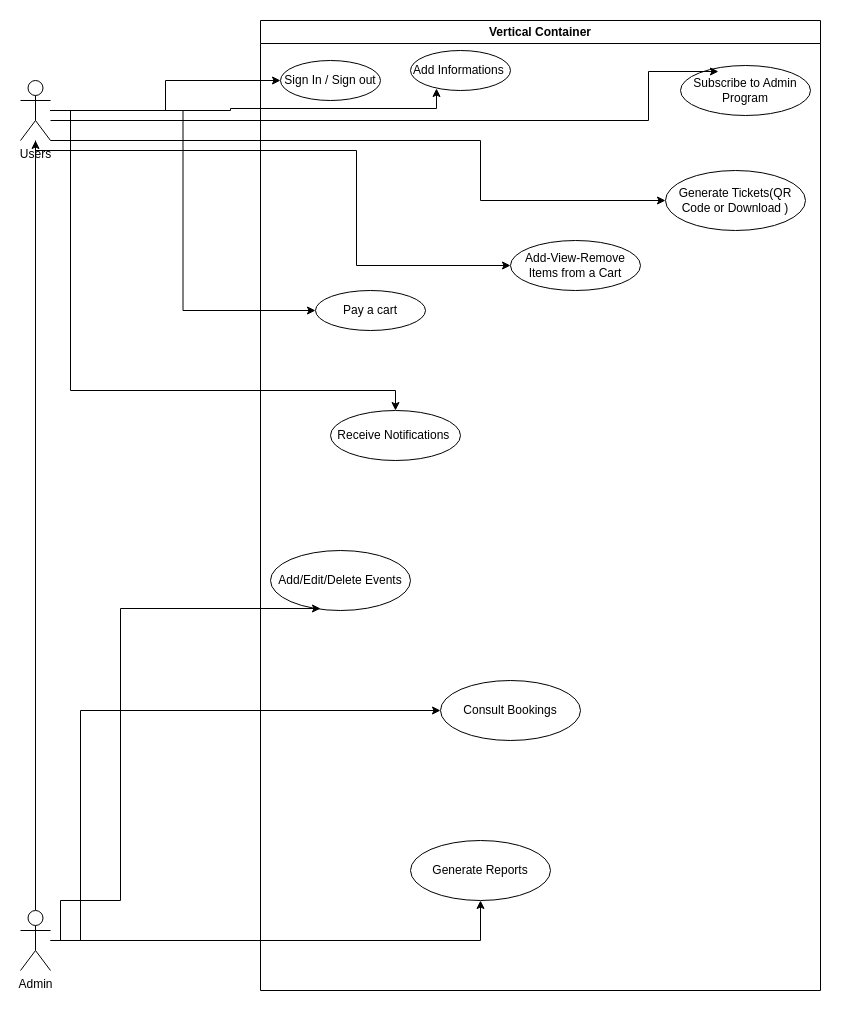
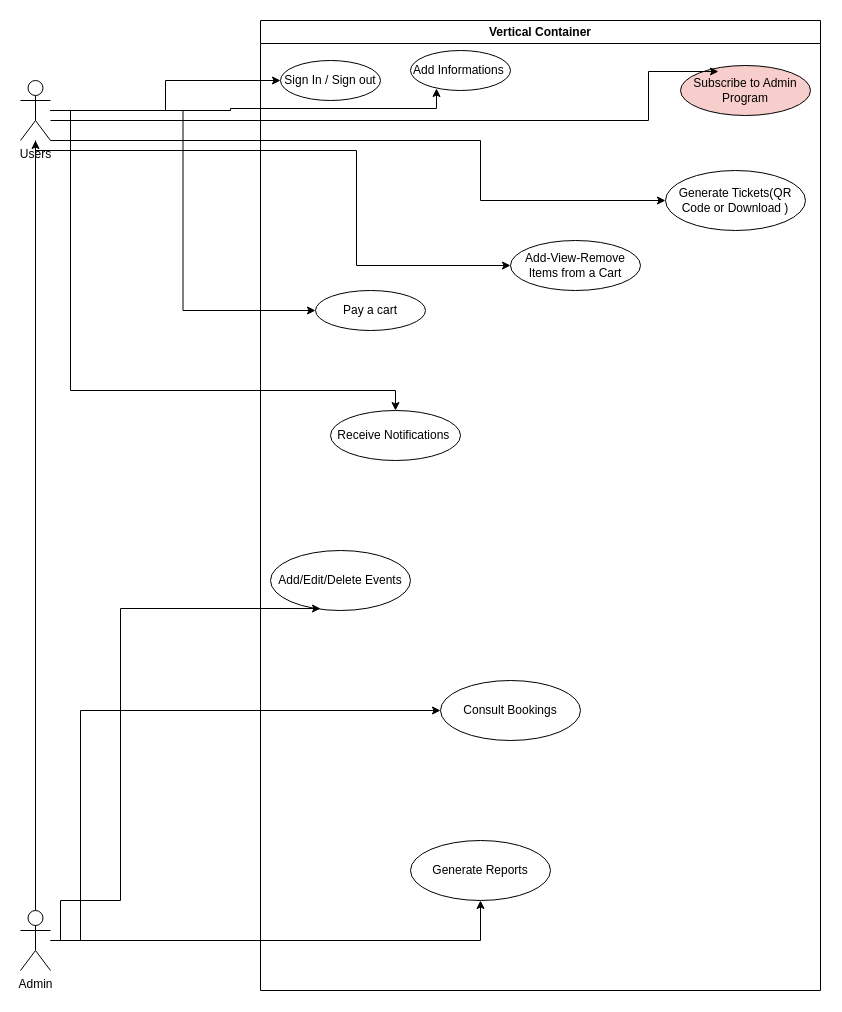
  <mxCell id="0" />
  <mxCell id="1" parent="0" />
  <mxCell id="2" value="Vertical Container" style="swimlane;whiteSpace=wrap;html=1;" vertex="1" parent="1"><mxGeometry x="260" y="20" width="560" height="970" as="geometry" /></mxCell>
  <mxCell id="3" value="Sign In / Sign out" style="ellipse;whiteSpace=wrap;html=1;" vertex="1" parent="2"><mxGeometry x="20" y="40" width="100" height="40" as="geometry" /></mxCell>
  <mxCell id="4" value="Add Informations&amp;nbsp;" style="ellipse;whiteSpace=wrap;html=1;" vertex="1" parent="2"><mxGeometry x="150" y="30" width="100" height="40" as="geometry" /></mxCell>
- <mxCell id="5" value="Subscribe to Admin Program" style="ellipse;whiteSpace=wrap;html=1;" vertex="1" parent="2"><mxGeometry x="420" y="45" width="130" height="50" as="geometry" /></mxCell>
+ <mxCell id="5" value="Subscribe to Admin Program" style="ellipse;whiteSpace=wrap;html=1;fillColor=#f8cecc;" vertex="1" parent="2"><mxGeometry x="420" y="45" width="130" height="50" as="geometry" /></mxCell>
  <mxCell id="6" value="Add-View-Remove Items from a Cart" style="ellipse;whiteSpace=wrap;html=1;" vertex="1" parent="2"><mxGeometry x="250" y="220" width="130" height="50" as="geometry" /></mxCell>
  <mxCell id="7" value="Pay a cart" style="ellipse;whiteSpace=wrap;html=1;" vertex="1" parent="2"><mxGeometry x="55" y="270" width="110" height="40" as="geometry" /></mxCell>
  <mxCell id="8" value="Generate Tickets(QR Code or Download )" style="ellipse;whiteSpace=wrap;html=1;" vertex="1" parent="2"><mxGeometry x="405" y="150" width="140" height="60" as="geometry" /></mxCell>
  <mxCell id="9" value="Receive Notifications&amp;nbsp;" style="ellipse;whiteSpace=wrap;html=1;" vertex="1" parent="2"><mxGeometry x="70" y="390" width="130" height="50" as="geometry" /></mxCell>
  <mxCell id="10" value="Add/Edit/Delete Events" style="ellipse;whiteSpace=wrap;html=1;" vertex="1" parent="2"><mxGeometry x="10" y="530" width="140" height="60" as="geometry" /></mxCell>
  <mxCell id="11" value="Consult Bookings" style="ellipse;whiteSpace=wrap;html=1;" vertex="1" parent="2"><mxGeometry x="180" y="660" width="140" height="60" as="geometry" /></mxCell>
  <mxCell id="12" value="Generate Reports" style="ellipse;whiteSpace=wrap;html=1;" vertex="1" parent="2"><mxGeometry x="150" y="820" width="140" height="60" as="geometry" /></mxCell>
  <mxCell id="13" style="edgeStyle=orthogonalEdgeStyle;rounded=0;orthogonalLoop=1;jettySize=auto;html=1;entryX=0;entryY=0.5;entryDx=0;entryDy=0;" edge="1" parent="1" source="17" target="3"><mxGeometry relative="1" as="geometry" /></mxCell>
  <mxCell id="14" style="edgeStyle=orthogonalEdgeStyle;rounded=0;orthogonalLoop=1;jettySize=auto;html=1;" edge="1" parent="1" source="17" target="8"><mxGeometry relative="1" as="geometry"><Array as="points"><mxPoint x="480" y="140" /></Array></mxGeometry></mxCell>
  <mxCell id="15" style="edgeStyle=orthogonalEdgeStyle;rounded=0;orthogonalLoop=1;jettySize=auto;html=1;entryX=0;entryY=0.5;entryDx=0;entryDy=0;" edge="1" parent="1" source="17" target="7"><mxGeometry relative="1" as="geometry" /></mxCell>
  <mxCell id="16" style="edgeStyle=orthogonalEdgeStyle;rounded=0;orthogonalLoop=1;jettySize=auto;html=1;" edge="1" parent="1" source="17" target="9"><mxGeometry relative="1" as="geometry"><Array as="points"><mxPoint x="70" y="110" /><mxPoint x="70" y="390" /><mxPoint x="395" y="390" /></Array></mxGeometry></mxCell>
  <mxCell id="17" value="Users&lt;div&gt;&lt;br&gt;&lt;/div&gt;" style="shape=umlActor;verticalLabelPosition=bottom;verticalAlign=top;html=1;outlineConnect=0;" vertex="1" parent="1"><mxGeometry x="20" y="80" width="30" height="60" as="geometry" /></mxCell>
  <mxCell id="18" style="edgeStyle=orthogonalEdgeStyle;rounded=0;orthogonalLoop=1;jettySize=auto;html=1;" edge="1" parent="1" source="21" target="17"><mxGeometry relative="1" as="geometry" /></mxCell>
  <mxCell id="19" style="edgeStyle=orthogonalEdgeStyle;rounded=0;orthogonalLoop=1;jettySize=auto;html=1;" edge="1" parent="1" source="21" target="11"><mxGeometry relative="1" as="geometry"><Array as="points"><mxPoint x="80" y="940" /><mxPoint x="80" y="710" /></Array></mxGeometry></mxCell>
  <mxCell id="20" style="edgeStyle=orthogonalEdgeStyle;rounded=0;orthogonalLoop=1;jettySize=auto;html=1;" edge="1" parent="1" source="21" target="12"><mxGeometry relative="1" as="geometry" /></mxCell>
  <mxCell id="21" value="Admin" style="shape=umlActor;verticalLabelPosition=bottom;verticalAlign=top;html=1;outlineConnect=0;" vertex="1" parent="1"><mxGeometry x="20" y="910" width="30" height="60" as="geometry" /></mxCell>
  <mxCell id="22" style="edgeStyle=orthogonalEdgeStyle;rounded=0;orthogonalLoop=1;jettySize=auto;html=1;entryX=0.26;entryY=0.95;entryDx=0;entryDy=0;entryPerimeter=0;" edge="1" parent="1" source="17" target="4"><mxGeometry relative="1" as="geometry"><Array as="points"><mxPoint x="230" y="110" /><mxPoint x="230" y="108" /></Array></mxGeometry></mxCell>
  <mxCell id="23" style="edgeStyle=orthogonalEdgeStyle;rounded=0;orthogonalLoop=1;jettySize=auto;html=1;entryX=0.292;entryY=0.12;entryDx=0;entryDy=0;entryPerimeter=0;" edge="1" parent="1" source="17" target="5"><mxGeometry relative="1" as="geometry"><Array as="points"><mxPoint x="648" y="120" /></Array></mxGeometry></mxCell>
  <mxCell id="24" style="edgeStyle=orthogonalEdgeStyle;rounded=0;orthogonalLoop=1;jettySize=auto;html=1;entryX=0;entryY=0.5;entryDx=0;entryDy=0;" edge="1" parent="1" source="17" target="6"><mxGeometry relative="1" as="geometry"><Array as="points"><mxPoint x="35" y="150" /><mxPoint x="356" y="150" /><mxPoint x="356" y="265" /></Array></mxGeometry></mxCell>
  <mxCell id="25" style="edgeStyle=orthogonalEdgeStyle;rounded=0;orthogonalLoop=1;jettySize=auto;html=1;entryX=0.357;entryY=0.967;entryDx=0;entryDy=0;entryPerimeter=0;" edge="1" parent="1" target="10"><mxGeometry relative="1" as="geometry"><mxPoint x="60" y="940" as="sourcePoint" /><mxPoint x="308" y="605.98" as="targetPoint" /><Array as="points"><mxPoint x="60" y="900" /><mxPoint x="120" y="900" /><mxPoint x="120" y="608" /></Array></mxGeometry></mxCell>
